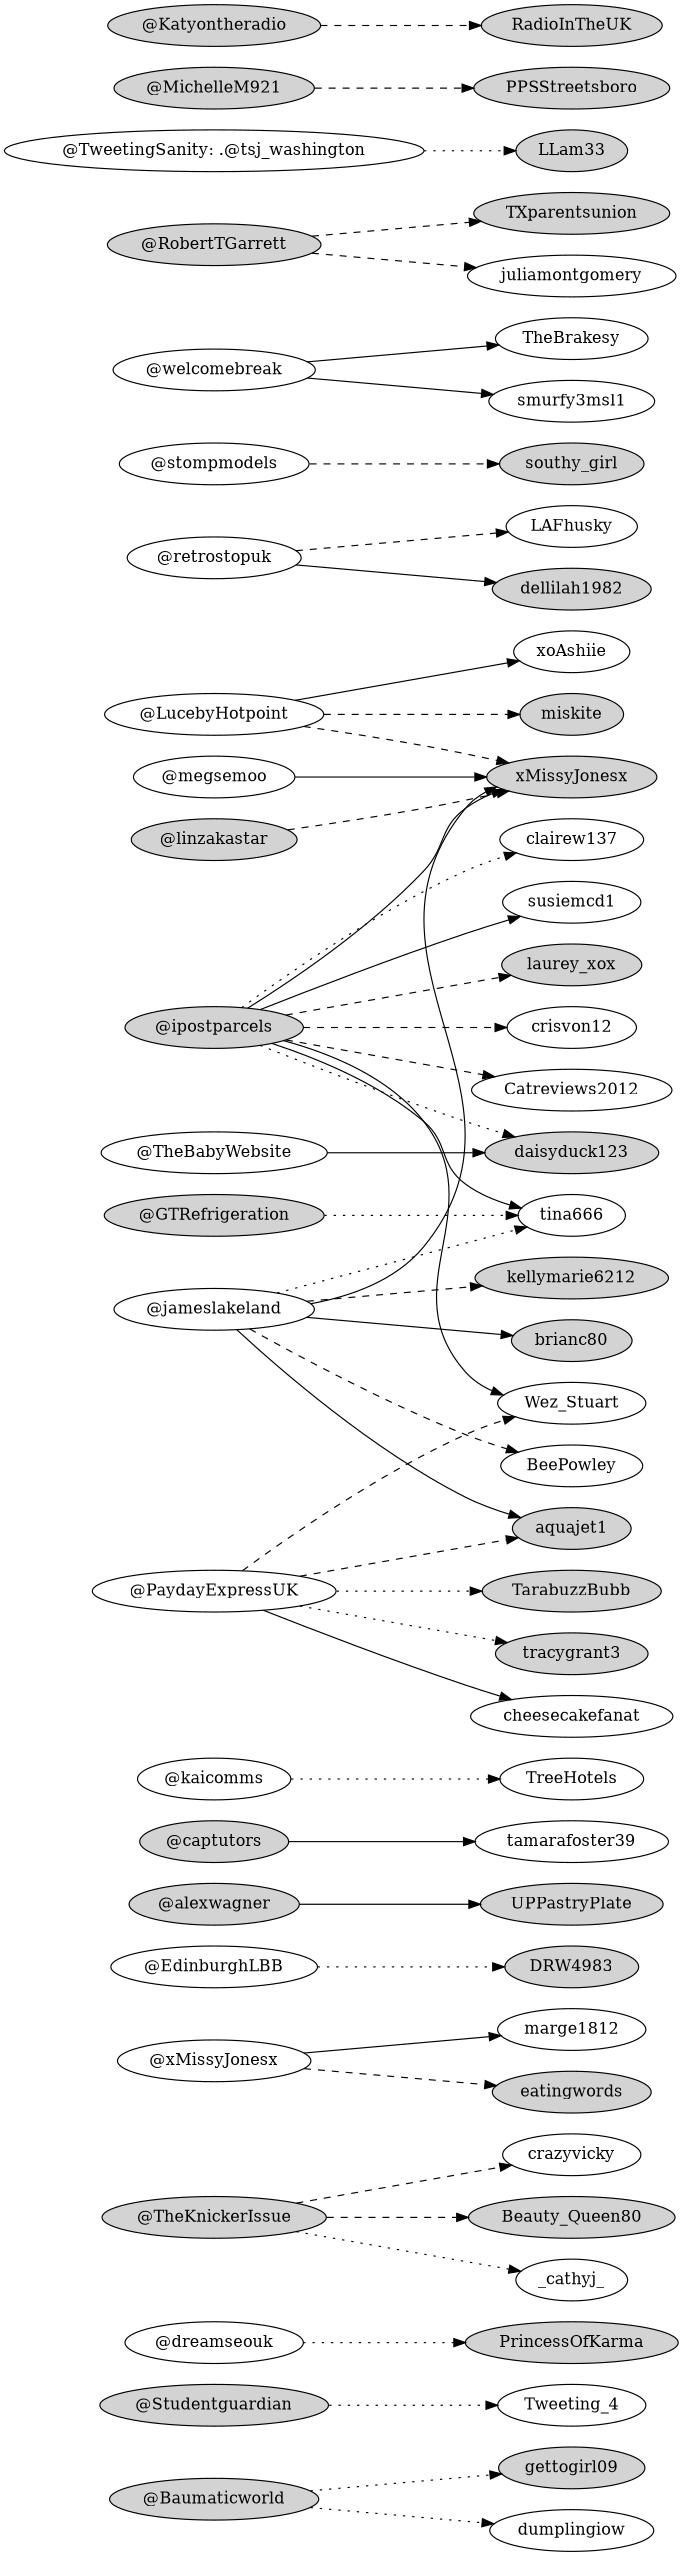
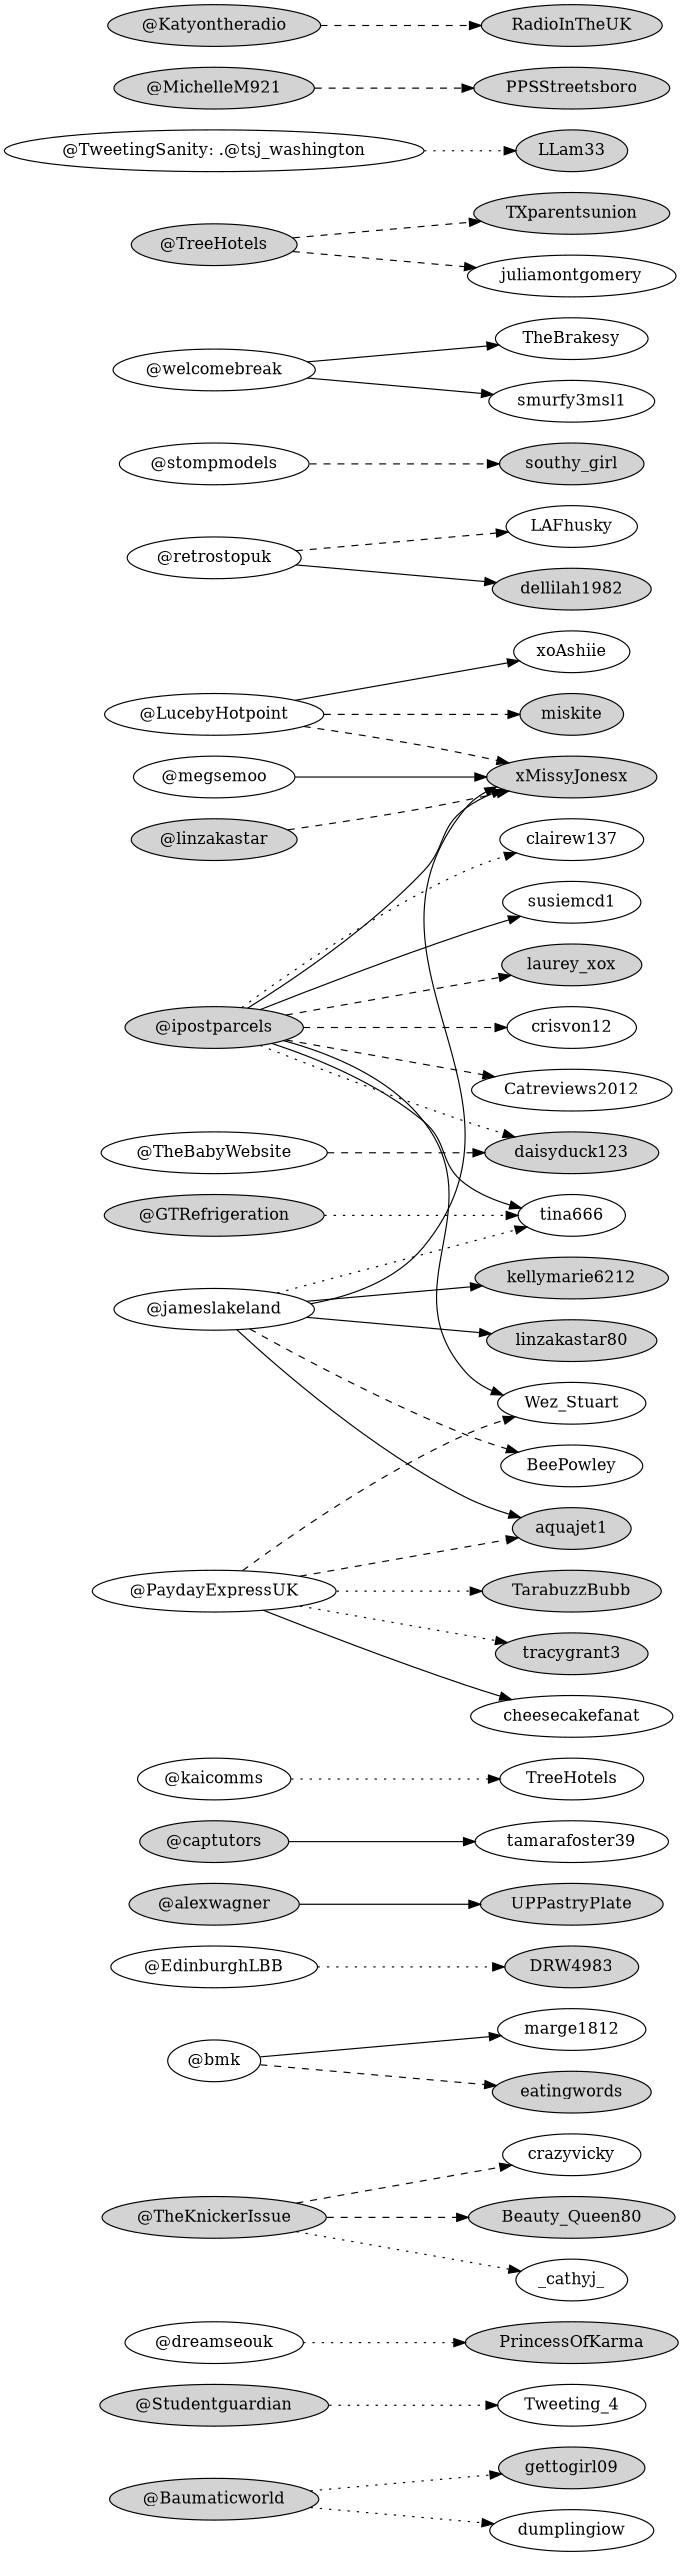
  strict digraph {
    rankdir=LR
    node [fillcolor=white style=filled]
    edge [style=dashed tweet_id=299163870407315458]
    "@Baumaticworld" [fillcolor=lightgrey]
    gettogirl09 [fillcolor=lightgrey]
    dumplingiow
    "@Studentguardian" [fillcolor=lightgrey]
    Tweeting_4
    PrincessOfKarma [fillcolor=lightgrey]
    "@dreamseouk"
    "@TheKnickerIssue" [fillcolor=lightgrey]
    crazyvicky
    Beauty_Queen80 [fillcolor=lightgrey]
    _cathyj_
-   "@bmk" [label="@xMissyJonesx"]
+   "@bmk"
    marge1812
    eatingwords [fillcolor=lightgrey]
    n15 [fillcolor=lightgrey label=DRW4983]
    "@EdinburghLBB"
    "@alexwagner" [fillcolor=lightgrey]
    UPPastryPlate [fillcolor=lightgrey]
    "@captutors" [fillcolor=lightgrey]
    tamarafoster39
    "@kaicomms"
    TreeHotels
    xMissyJonesx [fillcolor=lightgrey]
    "@LucebyHotpoint"
    xoAshiie
    miskite [fillcolor=lightgrey]
    "@GTRefrigeration" [fillcolor=lightgrey]
    tina666
    "@ipostparcels" [fillcolor=lightgrey]
    susiemcd1
    laurey_xox [fillcolor=lightgrey]
    Wez_Stuart
    crisvon12
    Catreviews2012
    clairew137
    daisyduck123 [fillcolor=lightgrey]
    "@jameslakeland"
-   brianc80 [fillcolor=lightgrey]
+   brianc80 [fillcolor=lightgrey label=linzakastar80]
    BeePowley
    n40 [fillcolor=lightgrey label=kellymarie6212]
    aquajet1 [fillcolor=lightgrey]
    "@TheBabyWebsite"
    "@megsemoo"
    "@retrostopuk"
    LAFhusky
    dellilah1982 [fillcolor=lightgrey]
    "@linzakastar" [fillcolor=lightgrey]
    southy_girl [fillcolor=lightgrey]
    "@stompmodels"
    "@welcomebreak"
    TheBrakesy
    smurfy3msl1
-   "@RobertTGarrett" [fillcolor=lightgrey]
+   "@RobertTGarrett" [fillcolor=lightgrey label="@TreeHotels"]
    TXparentsunion [fillcolor=lightgrey]
    juliamontgomery
    LLam33 [fillcolor=lightgrey]
    "@TweetingSanity: .@tsj_washington"
    "@MichelleM921" [fillcolor=lightgrey]
    PPSStreetsboro [fillcolor=lightgrey]
    "@Katyontheradio" [fillcolor=lightgrey]
    RadioInTheUK [fillcolor=lightgrey]
    "@PaydayExpressUK"
    TarabuzzBubb [fillcolor=lightgrey]
    tracygrant3 [fillcolor=lightgrey]
    cheesecakefanat
    "@Baumaticworld" -> gettogirl09 [style=dotted tweet_id=299164413590642688]
    "@Baumaticworld" -> dumplingiow [style=dotted tweet_id=299162745536917504]
    "@Studentguardian" -> Tweeting_4 [style=dotted tweet_id=299163156813590528]
    "@dreamseouk" -> PrincessOfKarma [style=dotted tweet_id=299163692208115712]
    "@TheKnickerIssue" -> crazyvicky [tweet_id=299162425989664768]
    "@TheKnickerIssue" -> Beauty_Queen80 [tweet_id=299164635720994816]
    "@TheKnickerIssue" -> _cathyj_ [style=dotted tweet_id=299162174826352640]
    "@bmk" -> marge1812 [style=solid tweet_id=299163035644329985]
    "@bmk" -> eatingwords [tweet_id=299162572349923331]
    "@EdinburghLBB" -> n15 [style=dotted tweet_id=299163363466960896]
    "@alexwagner" -> UPPastryPlate [style=solid tweet_id=299163973222281217]
    "@captutors" -> tamarafoster39 [style=solid tweet_id=299164625352654850]
    "@kaicomms" -> TreeHotels [style=dotted tweet_id=299163157698576385]
    "@LucebyHotpoint" -> xMissyJonesx [tweet_id=299163781009903617]
    "@LucebyHotpoint" -> xoAshiie [style=solid tweet_id=299163790333857792]
    "@LucebyHotpoint" -> miskite [tweet_id=299163315442176000]
    "@GTRefrigeration" -> tina666 [style=dotted tweet_id=299162411280244736]
    "@ipostparcels" -> xMissyJonesx [style=solid tweet_id=299163620728791040]
    "@ipostparcels" -> tina666 [style=solid tweet_id=299162299158102016]
    "@ipostparcels" -> susiemcd1 [style=solid tweet_id=299164626371895299]
    "@ipostparcels" -> laurey_xox [tweet_id=299163746566275074]
    "@ipostparcels" -> Wez_Stuart [style=solid tweet_id=299162532873117696]
    "@ipostparcels" -> crisvon12 [tweet_id=299162821223145473]
    "@ipostparcels" -> Catreviews2012 [tweet_id=299163834801876993]
    "@ipostparcels" -> clairew137 [style=dotted tweet_id=299162009554006021]
    "@ipostparcels" -> daisyduck123 [style=dotted tweet_id=299162300248641537]
    "@jameslakeland" -> xMissyJonesx [style=solid]
    "@jameslakeland" -> tina666 [style=dotted tweet_id=299164704075567104]
    "@jameslakeland" -> brianc80 [style=solid tweet_id=299164778683834368]
    "@jameslakeland" -> BeePowley [tweet_id=299162340283273216]
-   "@jameslakeland" -> n40 [tweet_id=299164773751345152]
+   "@jameslakeland" -> n40 [style=solid tweet_id=299164773751345152]
    "@jameslakeland" -> aquajet1 [style=solid tweet_id=299164745087463426]
-   "@TheBabyWebsite" -> daisyduck123 [style=solid tweet_id=299162523620483075]
+   "@TheBabyWebsite" -> daisyduck123 [tweet_id=299162523620483075]
    "@megsemoo" -> xMissyJonesx [style=solid]
    "@retrostopuk" -> LAFhusky [tweet_id=299162461024702465]
    "@retrostopuk" -> dellilah1982 [style=solid tweet_id=299164688690860032]
    "@linzakastar" -> xMissyJonesx [tweet_id=299163837553332225]
    "@stompmodels" -> southy_girl [tweet_id=299164130877779970]
    "@welcomebreak" -> TheBrakesy [style=solid tweet_id=299163608447868929]
    "@welcomebreak" -> smurfy3msl1 [style=solid tweet_id=299162059717877760]
    "@RobertTGarrett" -> TXparentsunion [tweet_id=299163217597431809]
    "@RobertTGarrett" -> juliamontgomery [tweet_id=299163249474158592]
    "@TweetingSanity: .@tsj_washington" -> LLam33 [style=dotted tweet_id=299164155510939648]
    "@MichelleM921" -> PPSStreetsboro [tweet_id=299162726893240321]
    "@Katyontheradio" -> RadioInTheUK [tweet_id=299162090470510592]
    "@PaydayExpressUK" -> Wez_Stuart [tweet_id=299162524824252417]
    "@PaydayExpressUK" -> aquajet1 [tweet_id=299163682288582656]
    "@PaydayExpressUK" -> TarabuzzBubb [style=dotted tweet_id=299163354612785152]
    "@PaydayExpressUK" -> tracygrant3 [style=dotted tweet_id=299164256996298752]
    "@PaydayExpressUK" -> cheesecakefanat [style=solid tweet_id=299164715320475648]
  }
